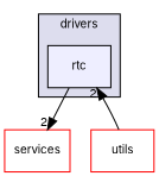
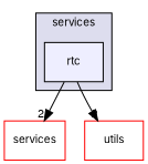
  digraph {
    compound=true
    fontname=Inter
    node [fillcolor=white fontname=Inter fontsize=10 shape=box style=filled color=red]
    edge [fontname=Inter headlabel=2 labeldistance=1.5 labelfontname=FreeSans labelfontsize=10]
    n1 [fillcolor="#eeeeff" label=rtc pencolor=black color=""]
    n2 [label=services]
    n3 [label=utils]
    subgraph cluster_1 {
      bgcolor="#ddddee"
      fontsize=10
-     label=drivers
+     label=services
      pencolor=black
      n1
    }
    n1 -> n2
-   n3 -> n1
+   n1 -> n3
  }
